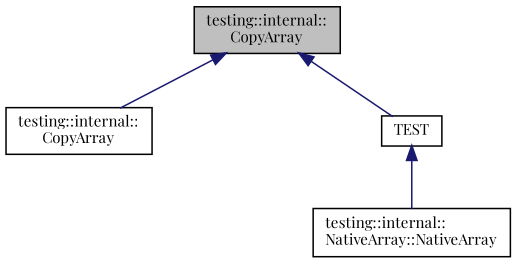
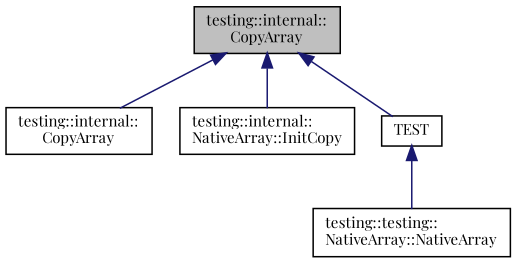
  digraph {
    fontname="Playfair Display"
    rankdir=TB
    node [color=black fontname="Playfair Display" fontsize=10 shape=record]
    edge [color=midnightblue dir=back fontname="Playfair Display" fontsize=10 labelfontname=Helvetica labelfontsize=10 style=solid]
    n1 [fillcolor=grey75 fontcolor=black height=0.2 label="testing::internal::\lCopyArray" style=filled width=0.4]
    n2 [height=0.2 label="testing::internal::\lCopyArray" width=0.4]
+   n3 [height=0.2 label="testing::internal::\lNativeArray::InitCopy" width=0.4]
    n4 [height=0.2 label=TEST width=0.4]
-   n5 [height=0.2 label="testing::internal::\lNativeArray::NativeArray" width=0.4]
+   n5 [height=0.2 label="testing::testing::\lNativeArray::NativeArray" width=0.4]
    n1 -> n2
+   n1 -> n3
    n1 -> n4
    n4 -> n5
  }
